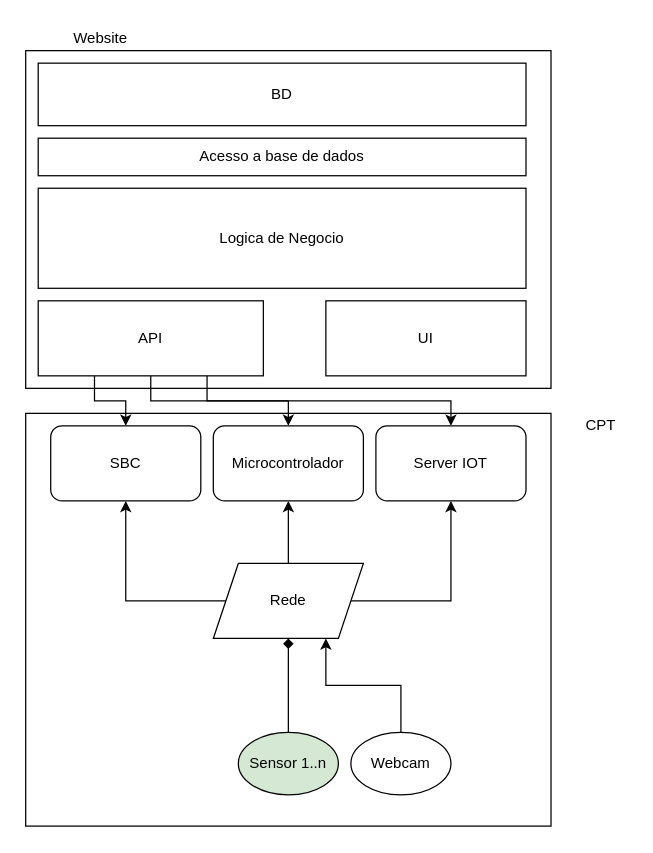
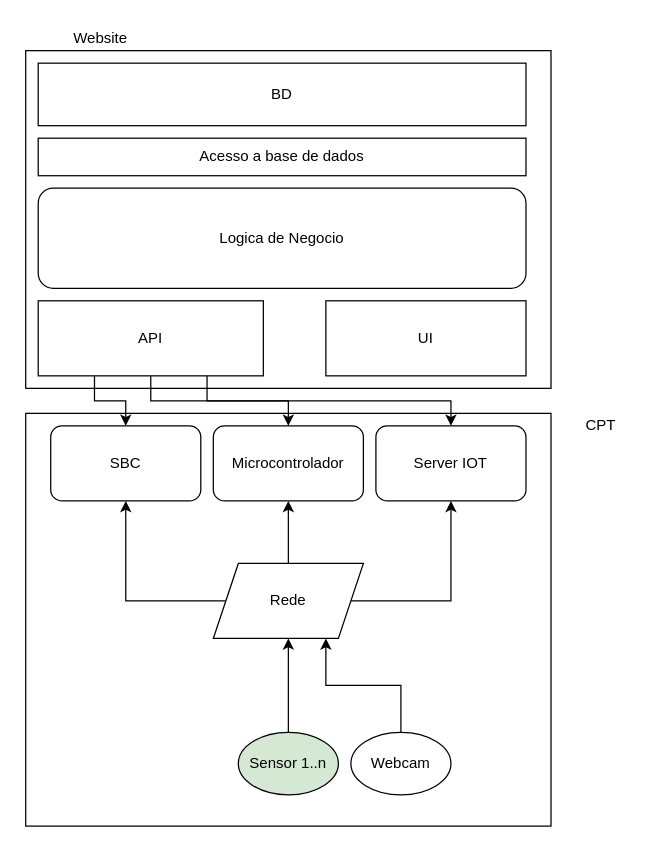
  <mxCell id="0" />
  <mxCell id="1" parent="0" />
  <mxCell id="2" value="Website&lt;br&gt;" style="text;html=1;strokeColor=none;fillColor=none;align=center;verticalAlign=middle;whiteSpace=wrap;rounded=0;" vertex="1" parent="1"><mxGeometry x="60" y="20" width="40" height="20" as="geometry" /></mxCell>
  <mxCell id="3" value="" style="rounded=0;whiteSpace=wrap;html=1;" vertex="1" parent="1"><mxGeometry x="20" y="40" width="420" height="270" as="geometry" /></mxCell>
  <mxCell id="4" value="" style="rounded=0;whiteSpace=wrap;html=1;" vertex="1" parent="1"><mxGeometry x="20" y="330" width="420" height="330" as="geometry" /></mxCell>
  <mxCell id="5" value="CPT" style="text;html=1;strokeColor=none;fillColor=none;align=center;verticalAlign=middle;whiteSpace=wrap;rounded=0;" vertex="1" parent="1"><mxGeometry x="460" y="330" width="40" height="20" as="geometry" /></mxCell>
  <mxCell id="6" value="SBC" style="rounded=1;whiteSpace=wrap;html=1;" vertex="1" parent="1"><mxGeometry x="40" y="340" width="120" height="60" as="geometry" /></mxCell>
  <mxCell id="7" value="Microcontrolador" style="rounded=1;whiteSpace=wrap;html=1;" vertex="1" parent="1"><mxGeometry x="170" y="340" width="120" height="60" as="geometry" /></mxCell>
  <mxCell id="8" value="Server IOT" style="rounded=1;whiteSpace=wrap;html=1;" vertex="1" parent="1"><mxGeometry x="300" y="340" width="120" height="60" as="geometry" /></mxCell>
- <mxCell id="9" style="edgeStyle=orthogonalEdgeStyle;rounded=0;orthogonalLoop=1;jettySize=auto;html=1;exitX=0.5;exitY=0;exitDx=0;exitDy=0;endArrow=diamond;" edge="1" parent="1" source="10" target="16"><mxGeometry relative="1" as="geometry" /></mxCell>
+ <mxCell id="9" style="edgeStyle=orthogonalEdgeStyle;rounded=0;orthogonalLoop=1;jettySize=auto;html=1;exitX=0.5;exitY=0;exitDx=0;exitDy=0;" edge="1" parent="1" source="10" target="16"><mxGeometry relative="1" as="geometry" /></mxCell>
  <mxCell id="10" value="Sensor 1..n" style="ellipse;whiteSpace=wrap;html=1;fillColor=#d5e8d4;" vertex="1" parent="1"><mxGeometry x="190" y="585" width="80" height="50" as="geometry" /></mxCell>
  <mxCell id="11" style="edgeStyle=orthogonalEdgeStyle;rounded=0;orthogonalLoop=1;jettySize=auto;html=1;exitX=0.5;exitY=0;exitDx=0;exitDy=0;entryX=0.75;entryY=1;entryDx=0;entryDy=0;" edge="1" parent="1" source="12" target="16"><mxGeometry relative="1" as="geometry" /></mxCell>
  <mxCell id="12" value="Webcam" style="ellipse;whiteSpace=wrap;html=1;" vertex="1" parent="1"><mxGeometry x="280" y="585" width="80" height="50" as="geometry" /></mxCell>
  <mxCell id="13" value="" style="edgeStyle=orthogonalEdgeStyle;rounded=0;orthogonalLoop=1;jettySize=auto;html=1;" edge="1" parent="1" source="16" target="7"><mxGeometry relative="1" as="geometry" /></mxCell>
  <mxCell id="14" style="edgeStyle=orthogonalEdgeStyle;rounded=0;orthogonalLoop=1;jettySize=auto;html=1;entryX=0.5;entryY=1;entryDx=0;entryDy=0;" edge="1" parent="1" source="16" target="8"><mxGeometry relative="1" as="geometry" /></mxCell>
  <mxCell id="15" style="edgeStyle=orthogonalEdgeStyle;rounded=0;orthogonalLoop=1;jettySize=auto;html=1;exitX=0;exitY=0.5;exitDx=0;exitDy=0;" edge="1" parent="1" source="16" target="6"><mxGeometry relative="1" as="geometry" /></mxCell>
  <mxCell id="16" value="Rede" style="shape=parallelogram;perimeter=parallelogramPerimeter;whiteSpace=wrap;html=1;fixedSize=1;" vertex="1" parent="1"><mxGeometry x="170" y="450" width="120" height="60" as="geometry" /></mxCell>
  <mxCell id="17" style="edgeStyle=orthogonalEdgeStyle;rounded=0;orthogonalLoop=1;jettySize=auto;html=1;exitX=0.25;exitY=1;exitDx=0;exitDy=0;entryX=0.5;entryY=0;entryDx=0;entryDy=0;" edge="1" parent="1" source="20" target="6"><mxGeometry relative="1" as="geometry" /></mxCell>
  <mxCell id="18" style="edgeStyle=orthogonalEdgeStyle;rounded=0;orthogonalLoop=1;jettySize=auto;html=1;exitX=0.5;exitY=1;exitDx=0;exitDy=0;entryX=0.5;entryY=0;entryDx=0;entryDy=0;" edge="1" parent="1" source="20" target="7"><mxGeometry relative="1" as="geometry" /></mxCell>
  <mxCell id="19" style="edgeStyle=orthogonalEdgeStyle;rounded=0;orthogonalLoop=1;jettySize=auto;html=1;exitX=0.75;exitY=1;exitDx=0;exitDy=0;" edge="1" parent="1" source="20" target="8"><mxGeometry relative="1" as="geometry" /></mxCell>
  <mxCell id="20" value="API" style="rounded=0;whiteSpace=wrap;html=1;" vertex="1" parent="1"><mxGeometry x="30" y="240" width="180" height="60" as="geometry" /></mxCell>
  <mxCell id="21" value="BD" style="rounded=0;whiteSpace=wrap;html=1;" vertex="1" parent="1"><mxGeometry x="30" width="390" height="50" as="geometry" y="50" /></mxCell>
  <mxCell id="22" value="UI" style="rounded=0;whiteSpace=wrap;html=1;" vertex="1" parent="1"><mxGeometry x="260" y="240" width="160" height="60" as="geometry" /></mxCell>
- <mxCell id="23" value="Logica de Negocio" style="rounded=0;whiteSpace=wrap;html=1;" vertex="1" parent="1"><mxGeometry x="30" y="150" width="390" height="80" as="geometry" /></mxCell>
+ <mxCell id="23" value="Logica de Negocio" style="whiteSpace=wrap;html=1;rounded=1;" vertex="1" parent="1"><mxGeometry x="30" y="150" width="390" height="80" as="geometry" /></mxCell>
  <mxCell id="24" value="Acesso a base de dados" style="rounded=0;whiteSpace=wrap;html=1;" vertex="1" parent="1"><mxGeometry x="30" y="110" width="390" height="30" as="geometry" /></mxCell>
